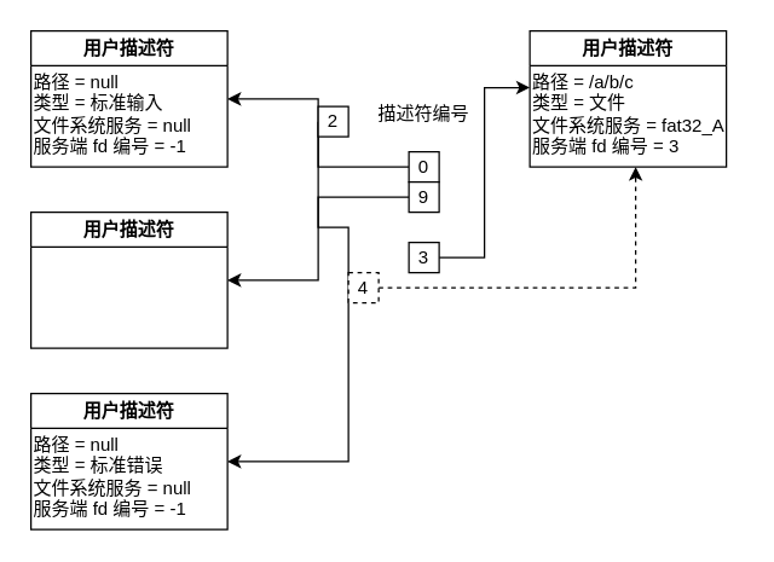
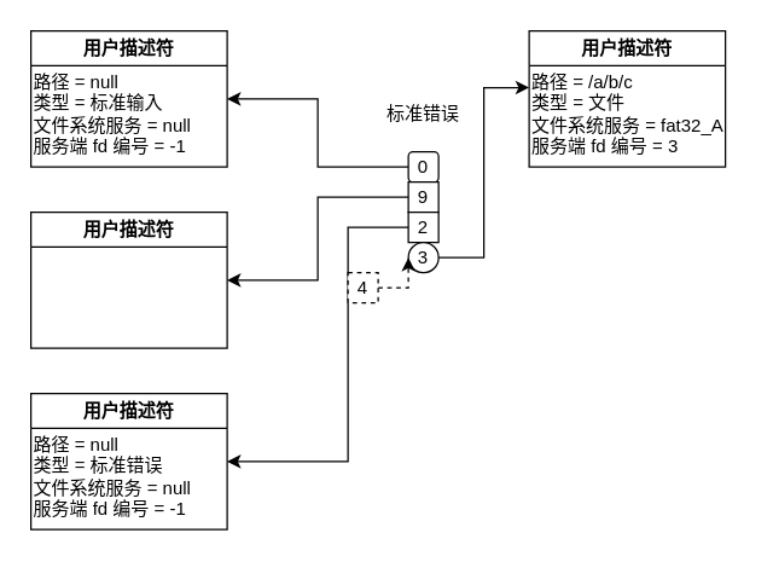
  <mxCell id="0" />
  <mxCell id="1" parent="0" />
  <mxCell id="2" style="edgeStyle=orthogonalEdgeStyle;rounded=0;orthogonalLoop=1;jettySize=auto;html=1;exitX=0;exitY=0.5;exitDx=0;exitDy=0;entryX=1;entryY=0.5;entryDx=0;entryDy=0;" edge="1" parent="1" source="3" target="13"><mxGeometry relative="1" as="geometry" /></mxCell>
- <mxCell id="3" value="0" style="rounded=0;whiteSpace=wrap;html=1;" vertex="1" parent="1"><mxGeometry x="270" y="100" width="20" height="20" as="geometry" /></mxCell>
+ <mxCell id="3" value="0" style="whiteSpace=wrap;html=1;rounded=1;" vertex="1" parent="1"><mxGeometry x="270" y="100" width="20" height="20" as="geometry" /></mxCell>
  <mxCell id="4" style="edgeStyle=orthogonalEdgeStyle;rounded=0;orthogonalLoop=1;jettySize=auto;html=1;exitX=0;exitY=0.5;exitDx=0;exitDy=0;entryX=1;entryY=0.5;entryDx=0;entryDy=0;" edge="1" parent="1" source="5" target="15"><mxGeometry relative="1" as="geometry"><mxPoint x="180" y="200" as="targetPoint" /></mxGeometry></mxCell>
  <mxCell id="5" value="9" style="rounded=0;whiteSpace=wrap;html=1;" vertex="1" parent="1"><mxGeometry x="270" y="120" width="20" height="20" as="geometry" /></mxCell>
  <mxCell id="6" style="edgeStyle=orthogonalEdgeStyle;rounded=0;orthogonalLoop=1;jettySize=auto;html=1;exitX=0;exitY=0.5;exitDx=0;exitDy=0;entryX=1;entryY=0.5;entryDx=0;entryDy=0;" edge="1" parent="1" source="7" target="16"><mxGeometry relative="1" as="geometry"><mxPoint x="190" y="320" as="targetPoint" /><Array as="points"><mxPoint x="230" y="150" /><mxPoint x="230" y="305" /></Array></mxGeometry></mxCell>
- <mxCell id="7" value="2" style="rounded=0;whiteSpace=wrap;html=1;" vertex="1" parent="1"><mxGeometry x="210" y="70" width="20" height="20" as="geometry" /></mxCell>
+ <mxCell id="7" value="2" style="rounded=0;whiteSpace=wrap;html=1;" vertex="1" parent="1"><mxGeometry x="270" y="140" width="20" height="20" as="geometry" /></mxCell>
  <mxCell id="8" style="edgeStyle=orthogonalEdgeStyle;rounded=0;orthogonalLoop=1;jettySize=auto;html=1;exitX=1;exitY=0.5;exitDx=0;exitDy=0;entryX=0;entryY=0.25;entryDx=0;entryDy=0;" edge="1" parent="1" source="9" target="12"><mxGeometry relative="1" as="geometry"><mxPoint x="400" y="170" as="targetPoint" /></mxGeometry></mxCell>
- <mxCell id="9" value="3" style="rounded=0;whiteSpace=wrap;html=1;" vertex="1" parent="1"><mxGeometry x="270" y="160" width="20" height="20" as="geometry" /></mxCell>
- <mxCell id="10" value="描述符编号" style="text;html=1;strokeColor=none;fillColor=none;align=center;verticalAlign=middle;whiteSpace=wrap;rounded=0;" vertex="1" parent="1"><mxGeometry x="240" y="60" width="80" height="30" as="geometry" /></mxCell>
+ <mxCell id="9" value="3" style="ellipse;whiteSpace=wrap;html=1;" vertex="1" parent="1"><mxGeometry x="270" y="160" width="20" height="20" as="geometry" /></mxCell>
+ <mxCell id="10" value="标准错误" style="text;html=1;strokeColor=none;fillColor=none;align=center;verticalAlign=middle;whiteSpace=wrap;rounded=0;" vertex="1" parent="1"><mxGeometry x="240" y="60" width="80" height="30" as="geometry" /></mxCell>
  <mxCell id="11" value="用户描述符" style="swimlane;whiteSpace=wrap;html=1;" vertex="1" parent="1"><mxGeometry x="350" y="20" width="130" height="90" as="geometry" /></mxCell>
  <mxCell id="12" value="路径 = /a/b/c&lt;br&gt;类型 = 文件&lt;br&gt;文件系统服务 = fat32_A&lt;br&gt;服务端 fd 编号 = 3" style="text;html=1;strokeColor=none;fillColor=none;align=left;verticalAlign=middle;whiteSpace=wrap;rounded=0;labelPosition=center;verticalLabelPosition=middle;" vertex="1" parent="11"><mxGeometry y="20" width="140" height="70" as="geometry" /></mxCell>
  <mxCell id="13" value="用户描述符" style="swimlane;whiteSpace=wrap;html=1;" vertex="1" parent="1"><mxGeometry x="20" y="20" width="130" height="90" as="geometry" /></mxCell>
  <mxCell id="14" value="路径 = null&lt;br&gt;类型 = 标准输入&lt;br&gt;文件系统服务 = null&lt;br&gt;服务端 fd 编号 = -1" style="text;html=1;strokeColor=none;fillColor=none;align=left;verticalAlign=middle;whiteSpace=wrap;rounded=0;labelPosition=center;verticalLabelPosition=middle;" vertex="1" parent="13"><mxGeometry y="20" width="110" height="70" as="geometry" /></mxCell>
  <mxCell id="15" value="用户描述符" style="swimlane;whiteSpace=wrap;html=1;" vertex="1" parent="1"><mxGeometry x="20" y="140" width="130" height="90" as="geometry" /></mxCell>
  <mxCell id="16" value="用户描述符" style="swimlane;whiteSpace=wrap;html=1;" vertex="1" parent="1"><mxGeometry x="20" y="260" width="130" height="90" as="geometry" /></mxCell>
  <mxCell id="17" value="路径 = null&lt;br&gt;类型 = 标准错误&lt;br&gt;文件系统服务 = null&lt;br&gt;服务端 fd 编号 = -1" style="text;html=1;strokeColor=none;fillColor=none;align=left;verticalAlign=middle;whiteSpace=wrap;rounded=0;labelPosition=center;verticalLabelPosition=middle;" vertex="1" parent="16"><mxGeometry y="20" width="110" height="70" as="geometry" /></mxCell>
- <mxCell id="18" style="edgeStyle=orthogonalEdgeStyle;rounded=0;orthogonalLoop=1;jettySize=auto;html=1;exitX=1;exitY=0.5;exitDx=0;exitDy=0;entryX=0.5;entryY=1;entryDx=0;entryDy=0;dashed=1;" edge="1" parent="1" source="19" target="12"><mxGeometry relative="1" as="geometry" /></mxCell>
+ <mxCell id="18" style="edgeStyle=orthogonalEdgeStyle;rounded=0;orthogonalLoop=1;jettySize=auto;html=1;exitX=1;exitY=0.5;exitDx=0;exitDy=0;dashed=1;" edge="1" parent="1" source="19" target="9"><mxGeometry relative="1" as="geometry" /></mxCell>
  <mxCell id="19" value="4" style="rounded=0;whiteSpace=wrap;html=1;dashed=1;" vertex="1" parent="1"><mxGeometry x="230" y="180" width="20" height="20" as="geometry" /></mxCell>
